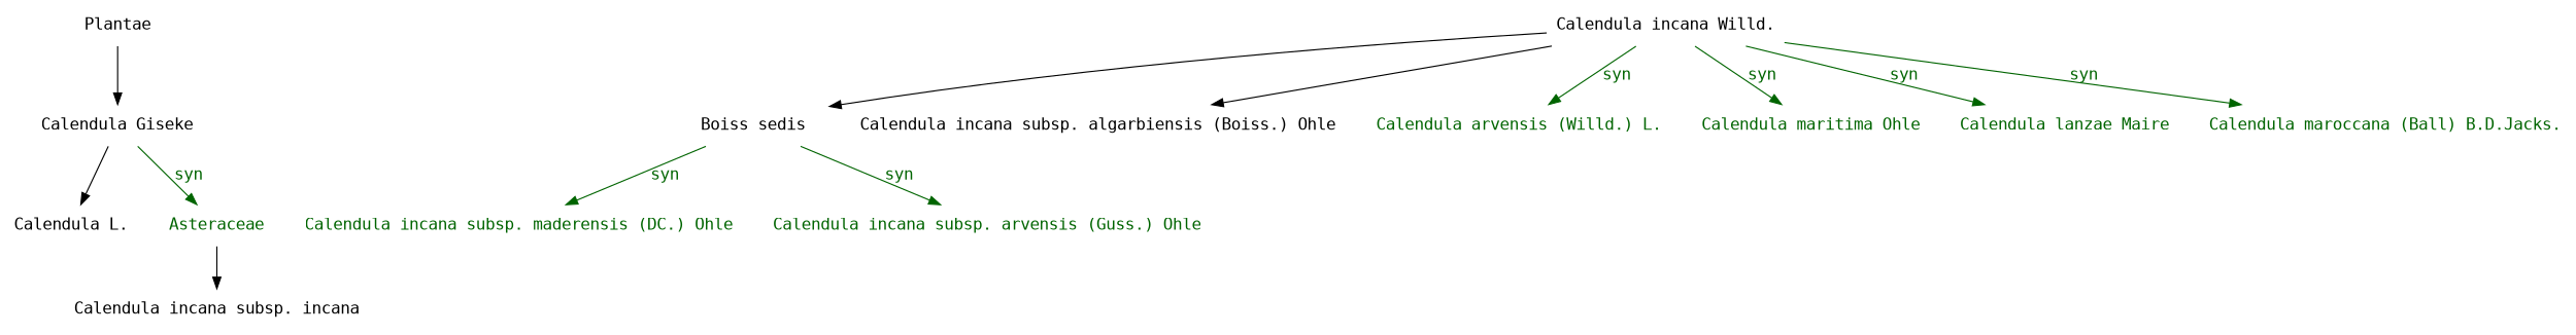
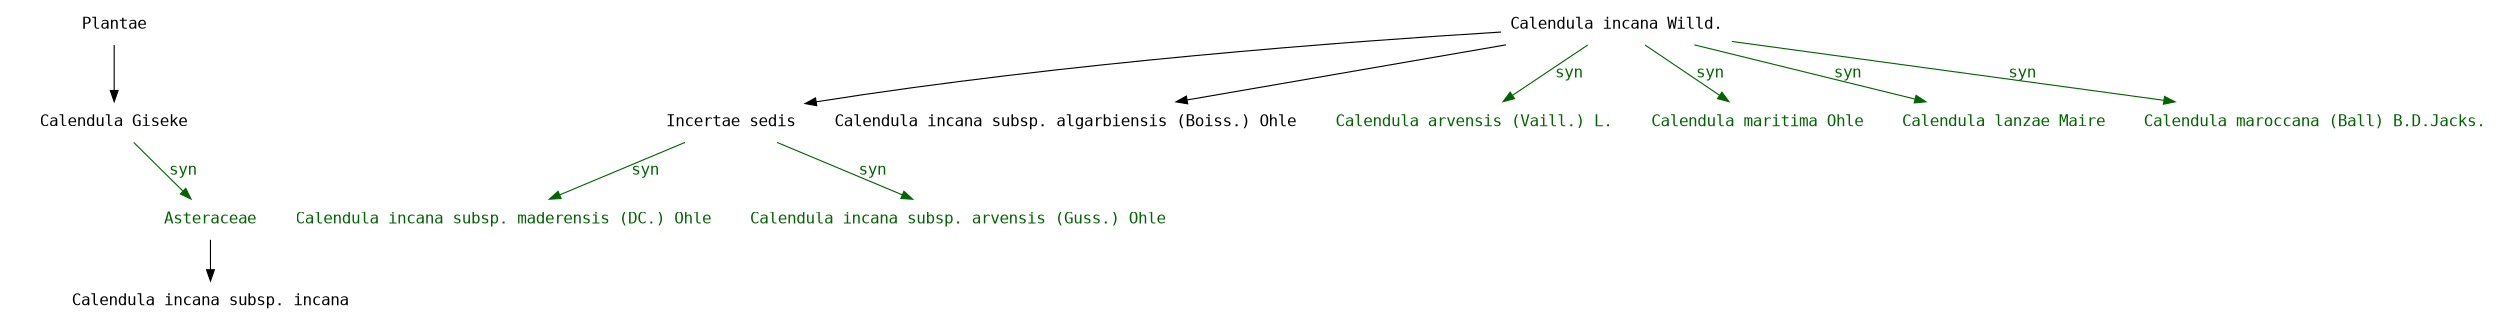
  digraph {
    fontname="DejaVu Sans Mono"
    node [fontname="DejaVu Sans Mono" shape=plaintext]
    edge [fontname="DejaVu Sans Mono" color=darkgreen fontcolor=darkgreen]
    n1 [label=Plantae]
    n2 [label="Calendula Giseke"]
-   n3 [label="Calendula L."]
    n4 [fontcolor=darkgreen label=Asteraceae]
    n5 [label="Calendula incana subsp. incana"]
    n6 [label="Calendula incana Willd."]
-   n7 [label="Boiss sedis"]
+   n7 [label="Incertae sedis"]
    n8 [label="Calendula incana subsp. algarbiensis (Boiss.) Ohle"]
-   n9 [fontcolor=darkgreen label="Calendula arvensis (Willd.) L."]
+   n9 [fontcolor=darkgreen label="Calendula arvensis (Vaill.) L."]
    n10 [fontcolor=darkgreen label="Calendula maritima Ohle"]
    n11 [fontcolor=darkgreen label="Calendula lanzae Maire"]
    n12 [fontcolor=darkgreen label="Calendula maroccana (Ball) B.D.Jacks."]
    n13 [fontcolor=darkgreen label="Calendula incana subsp. maderensis (DC.) Ohle"]
    n14 [fontcolor=darkgreen label="Calendula incana subsp. arvensis (Guss.) Ohle"]
    n1 -> n2 [color="" fontcolor=""]
-   n2 -> n3 [color="" fontcolor=""]
    n2 -> n4 [label=syn]
    n4 -> n5 [color="" fontcolor=""]
    n6 -> n7 [color="" fontcolor=""]
    n6 -> n8 [color="" fontcolor=""]
    n6 -> n9 [label=syn]
    n6 -> n10 [label=syn]
    n6 -> n11 [label=syn]
    n6 -> n12 [label=syn]
    n7 -> n13 [label=syn]
    n7 -> n14 [label=syn]
  }
